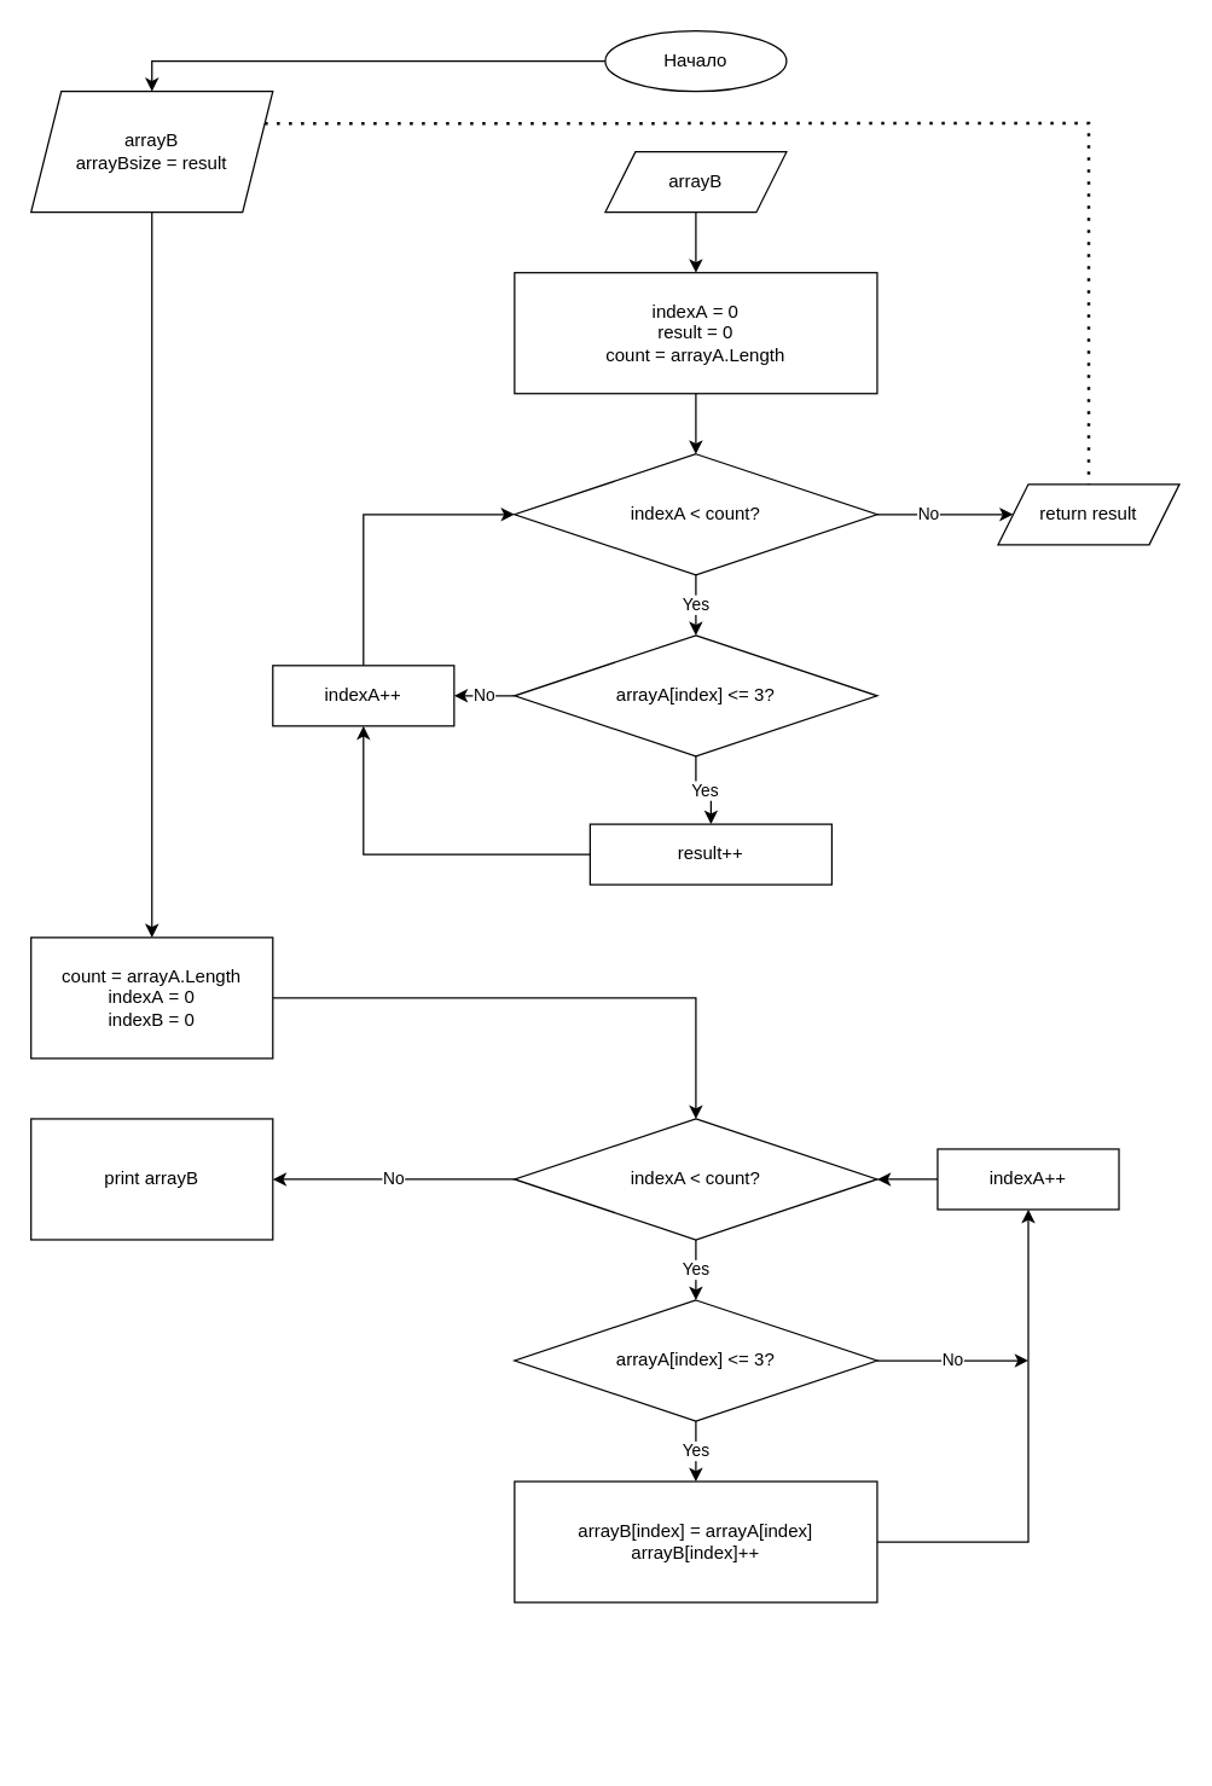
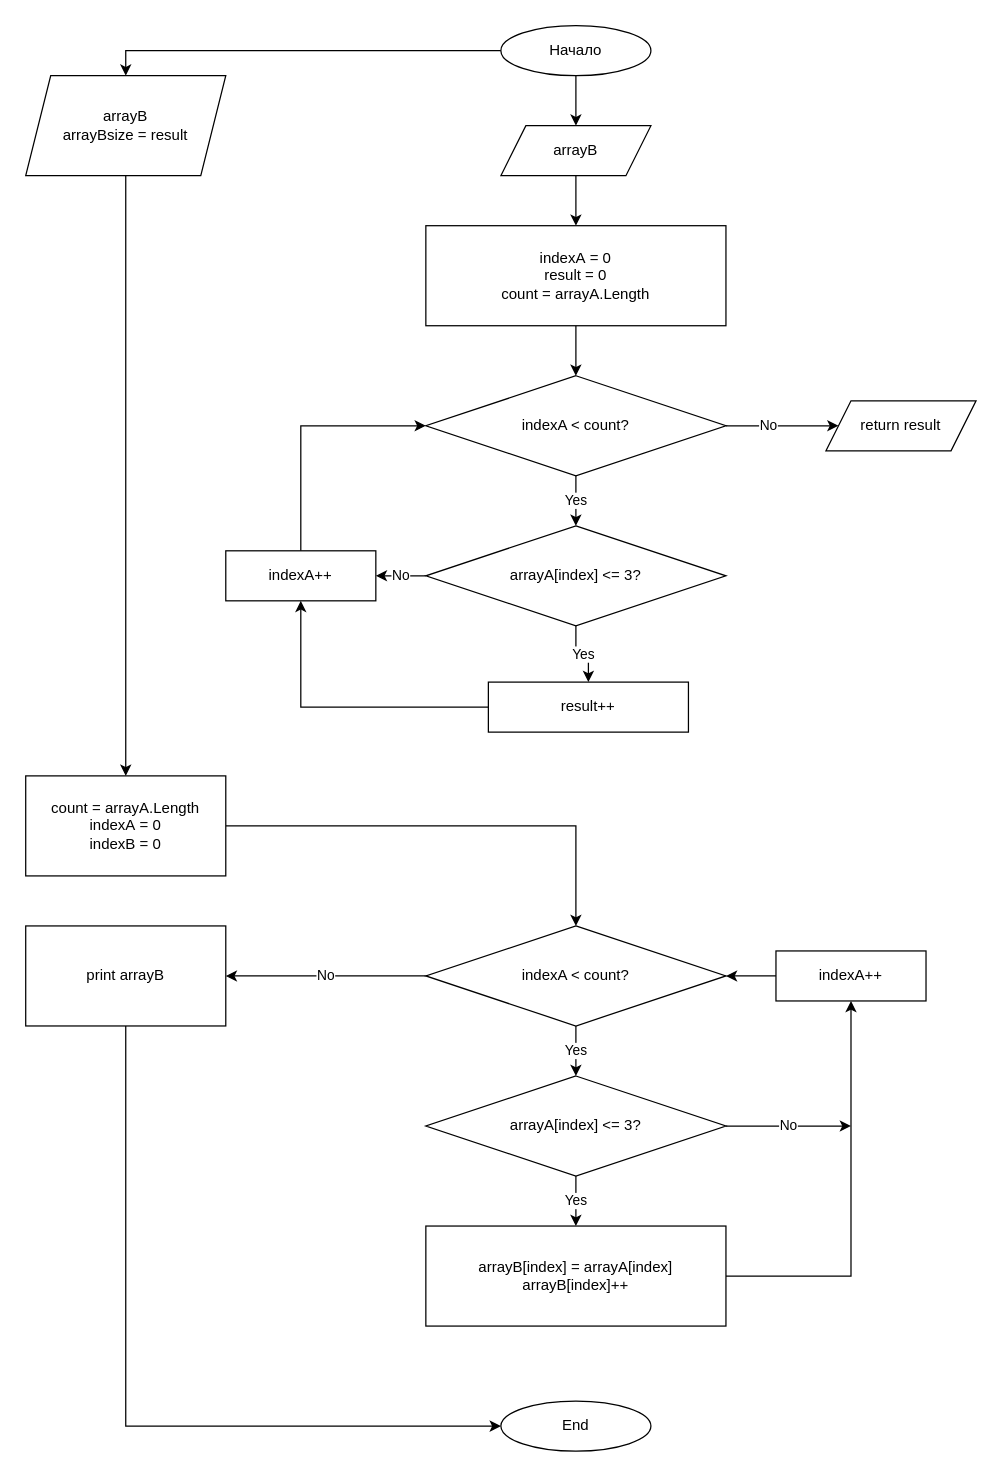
  <mxCell id="0" />
  <mxCell id="1" parent="0" />
+ <mxCell id="2" value="" style="edgeStyle=orthogonalEdgeStyle;rounded=0;orthogonalLoop=1;jettySize=auto;html=1;" parent="1" source="4" target="6" edge="1"><mxGeometry relative="1" as="geometry" /></mxCell>
  <mxCell id="3" style="edgeStyle=orthogonalEdgeStyle;rounded=0;orthogonalLoop=1;jettySize=auto;html=1;entryX=0.5;entryY=0;entryDx=0;entryDy=0;" parent="1" source="4" target="22" edge="1"><mxGeometry relative="1" as="geometry" /></mxCell>
  <mxCell id="4" value="Начало" style="ellipse;whiteSpace=wrap;html=1;" parent="1" vertex="1"><mxGeometry x="400" width="120" height="40" as="geometry" y="20" /></mxCell>
  <mxCell id="5" value="" style="edgeStyle=orthogonalEdgeStyle;rounded=0;orthogonalLoop=1;jettySize=auto;html=1;" parent="1" source="6" target="8" edge="1"><mxGeometry relative="1" as="geometry" /></mxCell>
  <mxCell id="6" value="arrayB" style="shape=parallelogram;perimeter=parallelogramPerimeter;whiteSpace=wrap;html=1;fixedSize=1;" parent="1" vertex="1"><mxGeometry x="400" y="100" width="120" height="40" as="geometry" /></mxCell>
  <mxCell id="7" value="" style="edgeStyle=orthogonalEdgeStyle;rounded=0;orthogonalLoop=1;jettySize=auto;html=1;" parent="1" source="8" target="12" edge="1"><mxGeometry relative="1" as="geometry" /></mxCell>
  <mxCell id="8" value="indexА = 0&lt;br&gt;result = 0&lt;br&gt;count = arrayA.Length" style="rounded=0;whiteSpace=wrap;html=1;" parent="1" vertex="1"><mxGeometry x="340" y="180" width="240" height="80" as="geometry" /></mxCell>
  <mxCell id="9" value="Yes" style="edgeStyle=orthogonalEdgeStyle;rounded=0;orthogonalLoop=1;jettySize=auto;html=1;" parent="1" source="12" target="15" edge="1"><mxGeometry relative="1" as="geometry"><Array as="points"><mxPoint x="460" y="400" /><mxPoint x="460" y="400" /></Array></mxGeometry></mxCell>
  <mxCell id="10" value="" style="edgeStyle=orthogonalEdgeStyle;rounded=0;orthogonalLoop=1;jettySize=auto;html=1;" parent="1" source="12" target="16" edge="1"><mxGeometry relative="1" as="geometry" /></mxCell>
  <mxCell id="11" value="No" style="edgeLabel;html=1;align=center;verticalAlign=middle;resizable=0;points=[];" parent="10" vertex="1" connectable="0"><mxGeometry x="-0.267" y="1" relative="1" as="geometry"><mxPoint as="offset" /></mxGeometry></mxCell>
  <mxCell id="12" value="indexA &amp;lt; count?" style="rhombus;whiteSpace=wrap;html=1;" parent="1" vertex="1"><mxGeometry x="340" y="300" width="240" height="80" as="geometry" /></mxCell>
  <mxCell id="13" value="No" style="edgeStyle=orthogonalEdgeStyle;rounded=0;orthogonalLoop=1;jettySize=auto;html=1;entryX=1;entryY=0.5;entryDx=0;entryDy=0;" parent="1" source="15" target="20" edge="1"><mxGeometry relative="1" as="geometry"><mxPoint x="260" y="460" as="targetPoint" /></mxGeometry></mxCell>
  <mxCell id="14" value="Yes" style="edgeStyle=orthogonalEdgeStyle;rounded=0;orthogonalLoop=1;jettySize=auto;html=1;" parent="1" source="15" target="18" edge="1"><mxGeometry relative="1" as="geometry" /></mxCell>
  <mxCell id="15" value="arrayA[index] &amp;lt;= 3?" style="rhombus;whiteSpace=wrap;html=1;" parent="1" vertex="1"><mxGeometry x="340" y="420" width="240" height="80" as="geometry" /></mxCell>
  <mxCell id="16" value="return result" style="shape=parallelogram;perimeter=parallelogramPerimeter;whiteSpace=wrap;html=1;fixedSize=1;" parent="1" vertex="1"><mxGeometry x="660" y="320" width="120" height="40" as="geometry" /></mxCell>
  <mxCell id="17" style="edgeStyle=orthogonalEdgeStyle;rounded=0;orthogonalLoop=1;jettySize=auto;html=1;entryX=0.5;entryY=1;entryDx=0;entryDy=0;" parent="1" source="18" target="20" edge="1"><mxGeometry relative="1" as="geometry" /></mxCell>
  <mxCell id="18" value="result++" style="rounded=0;whiteSpace=wrap;html=1;" parent="1" vertex="1"><mxGeometry x="390" y="545" width="160" height="40" as="geometry" /></mxCell>
  <mxCell id="19" style="edgeStyle=orthogonalEdgeStyle;rounded=0;orthogonalLoop=1;jettySize=auto;html=1;entryX=0;entryY=0.5;entryDx=0;entryDy=0;exitX=0.5;exitY=0;exitDx=0;exitDy=0;" parent="1" source="20" target="12" edge="1"><mxGeometry relative="1" as="geometry"><mxPoint x="180" y="340" as="targetPoint" /><mxPoint x="180" y="440" as="sourcePoint" /><Array as="points"><mxPoint x="240" y="340" /></Array></mxGeometry></mxCell>
  <mxCell id="20" value="indexA++" style="rounded=0;whiteSpace=wrap;html=1;" parent="1" vertex="1"><mxGeometry x="180" y="440" width="120" height="40" as="geometry" /></mxCell>
  <mxCell id="21" style="edgeStyle=orthogonalEdgeStyle;rounded=0;orthogonalLoop=1;jettySize=auto;html=1;entryX=0.5;entryY=0;entryDx=0;entryDy=0;" parent="1" source="22" target="25" edge="1"><mxGeometry relative="1" as="geometry"><mxPoint x="60" y="550" as="targetPoint" /></mxGeometry></mxCell>
  <mxCell id="22" value="arrayB&lt;br&gt;arrayBsize = result" style="shape=parallelogram;perimeter=parallelogramPerimeter;whiteSpace=wrap;html=1;fixedSize=1;" parent="1" vertex="1"><mxGeometry x="20" y="60" width="160" height="80" as="geometry" /></mxCell>
- <mxCell id="23" value="" style="endArrow=none;dashed=1;html=1;dashPattern=1 3;strokeWidth=2;rounded=0;exitX=1;exitY=0.25;exitDx=0;exitDy=0;entryX=0.5;entryY=0;entryDx=0;entryDy=0;" parent="1" source="22" target="16" edge="1"><mxGeometry width="50" height="50" relative="1" as="geometry"><mxPoint x="370" y="240" as="sourcePoint" /><mxPoint x="700" y="80" as="targetPoint" /><Array as="points"><mxPoint x="720" y="81" /></Array></mxGeometry></mxCell>
  <mxCell id="24" style="edgeStyle=orthogonalEdgeStyle;rounded=0;orthogonalLoop=1;jettySize=auto;html=1;entryX=0.5;entryY=0;entryDx=0;entryDy=0;" parent="1" source="25" target="28" edge="1"><mxGeometry relative="1" as="geometry" /></mxCell>
  <mxCell id="25" value="count = arrayA.Length&lt;br&gt;indexА = 0&lt;br&gt;indexB = 0" style="rounded=0;whiteSpace=wrap;html=1;" parent="1" vertex="1"><mxGeometry x="20" y="620" width="160" height="80" as="geometry" /></mxCell>
  <mxCell id="26" value="Yes" style="edgeStyle=orthogonalEdgeStyle;rounded=0;orthogonalLoop=1;jettySize=auto;html=1;entryX=0.5;entryY=0;entryDx=0;entryDy=0;" parent="1" source="28" target="31" edge="1"><mxGeometry relative="1" as="geometry" /></mxCell>
  <mxCell id="27" value="No" style="edgeStyle=orthogonalEdgeStyle;rounded=0;orthogonalLoop=1;jettySize=auto;html=1;entryX=1;entryY=0.5;entryDx=0;entryDy=0;" parent="1" source="28" target="37" edge="1"><mxGeometry relative="1" as="geometry" /></mxCell>
  <mxCell id="28" value="indexA &amp;lt; count?" style="rhombus;whiteSpace=wrap;html=1;" parent="1" vertex="1"><mxGeometry x="340" y="740" width="240" height="80" as="geometry" /></mxCell>
  <mxCell id="29" value="Yes" style="edgeStyle=orthogonalEdgeStyle;rounded=0;orthogonalLoop=1;jettySize=auto;html=1;" parent="1" source="31" target="33" edge="1"><mxGeometry relative="1" as="geometry" /></mxCell>
  <mxCell id="30" value="No" style="edgeStyle=orthogonalEdgeStyle;rounded=0;orthogonalLoop=1;jettySize=auto;html=1;" parent="1" source="31" edge="1"><mxGeometry relative="1" as="geometry"><mxPoint x="680" y="900" as="targetPoint" /></mxGeometry></mxCell>
  <mxCell id="31" value="arrayA[index] &amp;lt;= 3?" style="rhombus;whiteSpace=wrap;html=1;" parent="1" vertex="1"><mxGeometry x="340" y="860" width="240" height="80" as="geometry" /></mxCell>
  <mxCell id="32" style="edgeStyle=orthogonalEdgeStyle;rounded=0;orthogonalLoop=1;jettySize=auto;html=1;entryX=0.5;entryY=1;entryDx=0;entryDy=0;" parent="1" source="33" target="35" edge="1"><mxGeometry relative="1" as="geometry" /></mxCell>
  <mxCell id="33" value="arrayB[index] = arrayA[index]&lt;br&gt;arrayB[index]++" style="rounded=0;whiteSpace=wrap;html=1;" parent="1" vertex="1"><mxGeometry x="340" y="980" width="240" height="80" as="geometry" /></mxCell>
  <mxCell id="34" value="" style="edgeStyle=orthogonalEdgeStyle;rounded=0;orthogonalLoop=1;jettySize=auto;html=1;" parent="1" source="35" target="28" edge="1"><mxGeometry relative="1" as="geometry" /></mxCell>
  <mxCell id="35" value="indexA++" style="rounded=0;whiteSpace=wrap;html=1;" parent="1" vertex="1"><mxGeometry x="620" y="760" width="120" height="40" as="geometry" /></mxCell>
+ <mxCell id="36" style="edgeStyle=orthogonalEdgeStyle;rounded=0;orthogonalLoop=1;jettySize=auto;html=1;entryX=0;entryY=0.5;entryDx=0;entryDy=0;" parent="1" source="37" target="38" edge="1"><mxGeometry relative="1" as="geometry"><Array as="points"><mxPoint x="100" y="1140" /></Array></mxGeometry></mxCell>
  <mxCell id="37" value="print arrayB" style="rounded=0;whiteSpace=wrap;html=1;" parent="1" vertex="1"><mxGeometry x="20" y="740" width="160" height="80" as="geometry" /></mxCell>
+ <mxCell id="38" value="End" style="ellipse;whiteSpace=wrap;html=1;" parent="1" vertex="1"><mxGeometry x="400" y="1120" width="120" height="40" as="geometry" /></mxCell>
